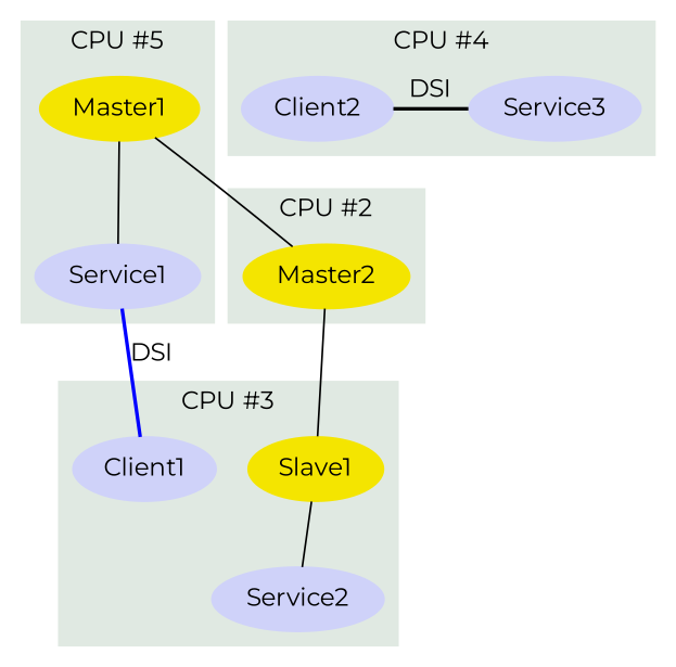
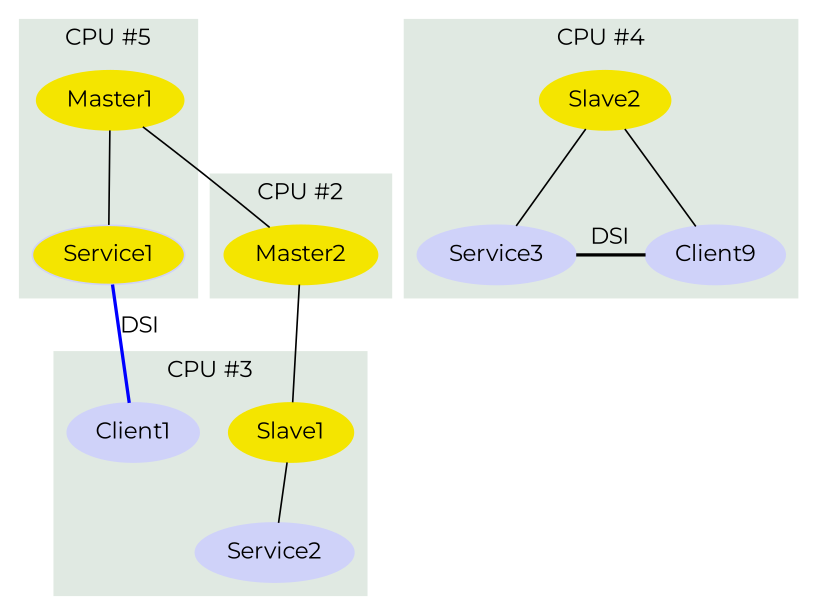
  graph {
    fontname=Montserrat
    node [color="#CFD2F9" fontname=Montserrat style=filled]
    edge [fontname=Montserrat]
    Master1 [color="#F4E500"]
-   Service1
+   Service1 [fillcolor="#F4E500"]
    Master2 [color="#F4E500"]
    Slave1 [color="#F4E500"]
    Service2
    Client1
+   Slave2 [color="#F4E500"]
    Service3
-   Client2
+   Client2 [label=Client9]
    subgraph cluster_1 {
      color="#E0E9E2"
      label="CPU #5"
      shape=box
      style=filled
      Master1
      Service1
    }
    subgraph cluster_2 {
      color="#E0E9E2"
      label="CPU #2"
      style=filled
      Master2
    }
    subgraph cluster_3 {
      color="#E0E9E2"
      label="CPU #3"
      style=filled
      Slave1
      Service2
      Client1
    }
    subgraph cluster_4 {
      color="#E0E9E2"
      label="CPU #4"
      style=filled
+     Slave2
      Service3
      Client2
    }
    Master1 -- Service1
    Master1 -- Master2
    Service1 -- Client1 [color=blue label=DSI style=bold]
    Master2 -- Slave1
    Slave1 -- Service2
+   Slave2 -- Service3
+   Slave2 -- Client2
    Service3 -- Client2 [color=black constraint=false label=DSI style=bold]
  }
